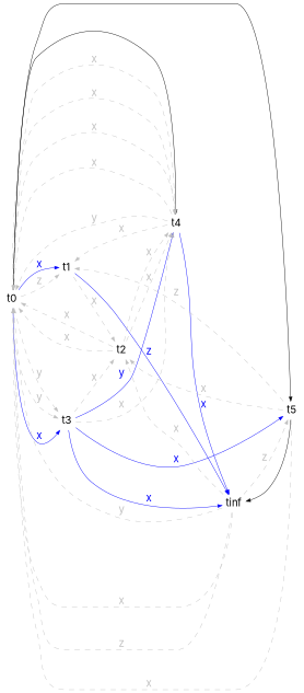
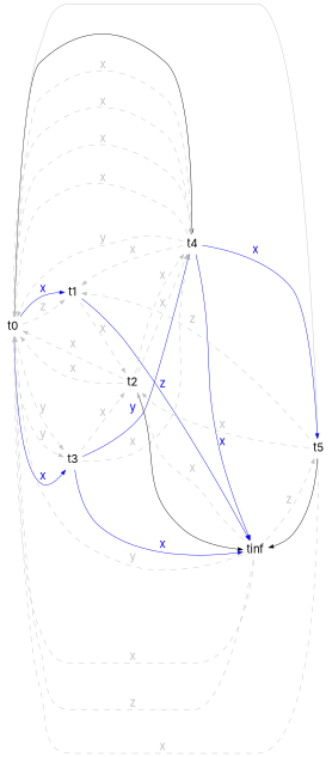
  digraph {
    fontname=Inter
    rankdir=LR
    node [fontname=Inter fontsize=12 margin=0.05 shape=plaintext]
    edge [arrowsize=0.5 color=gray fontcolor=gray fontname=Inter fontsize=12 penwidth=0.5 style=dashed]
    t0 [height=0 width=0]
    t1 [height=0 width=0]
    t3 [height=0 width=0]
    t4 [height=0 width=0]
    t5 [height=0 width=0]
    t2 [height=0 width=0]
    tinf [height=0 width=0]
    t0 -> t1 [color=blue fontcolor=blue label=x style=""]
    t0 -> t1 [label=z]
    t0 -> t3 [color=blue fontcolor=blue label=x style=""]
    t0 -> t3 [label=y]
    t0 -> t3 [label=y]
    t0 -> t4 [color="" fontcolor="" style=""]
    t0 -> t4 [label=x]
    t0 -> t4 [label=x]
-   t0 -> t5 [color="" fontcolor="" style=""]
+   t0 -> t5 [fontcolor="" style=""]
    t1 -> t2 [label=x]
    t1 -> tinf [color=blue fontcolor=blue label=z style=""]
    t3 -> t4 [color=blue fontcolor=blue label=y style=""]
    t3 -> t4 [label=x]
    t3 -> t2 [label=x]
    t3 -> tinf [color=blue fontcolor=blue label=x style=""]
    t4 -> t0 [label=x]
    t4 -> t0 [label=x]
    t4 -> t0 [label=y]
    t4 -> t1 [label=x]
-   t3 -> t5 [color=blue fontcolor=blue label=x style=""]
+   t4 -> t5 [color=blue fontcolor=blue label=x style=""]
    t4 -> tinf [color=blue fontcolor=blue label=x style=""]
    t5 -> t0 [label=x]
    t5 -> t1 [label=z]
    t5 -> t2 [label=x]
    t5 -> tinf [color="" fontcolor="" style=""]
    t2 -> t0 [label=x]
    t2 -> t0 [label=x]
    t2 -> t4 [label=x]
    t2 -> t4 [label=x]
+   t2 -> tinf [color="" fontcolor="" style=""]
    tinf -> t0 [label=x]
    tinf -> t0 [label=z]
    tinf -> t0 [label=y]
    tinf -> t5 [label=z]
    tinf -> t2 [label=x]
  }
